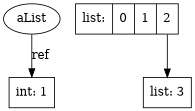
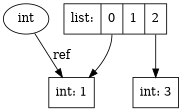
  digraph {
    node [shape=box]
-   n1 [label=aList shape=ellipse]
+   n1 [label=int shape=ellipse]
    n2 [label="int: 1"]
    n3 [label="list: | <0> 0|<1> 1|<2> 2" shape=record]
-   n4 [label="list: 3"]
+   n4 [label="int: 3"]
    n1 -> n2 [label=ref]
+   n3 -> n2 [tailport=0]
    n3 -> n4 [tailport=2]
  }
